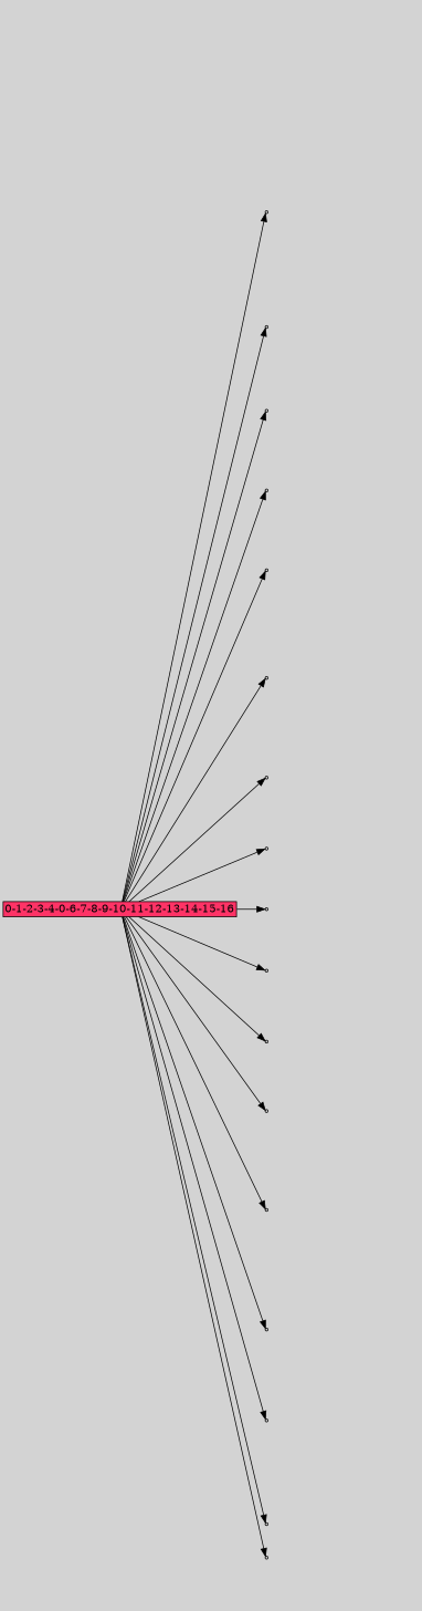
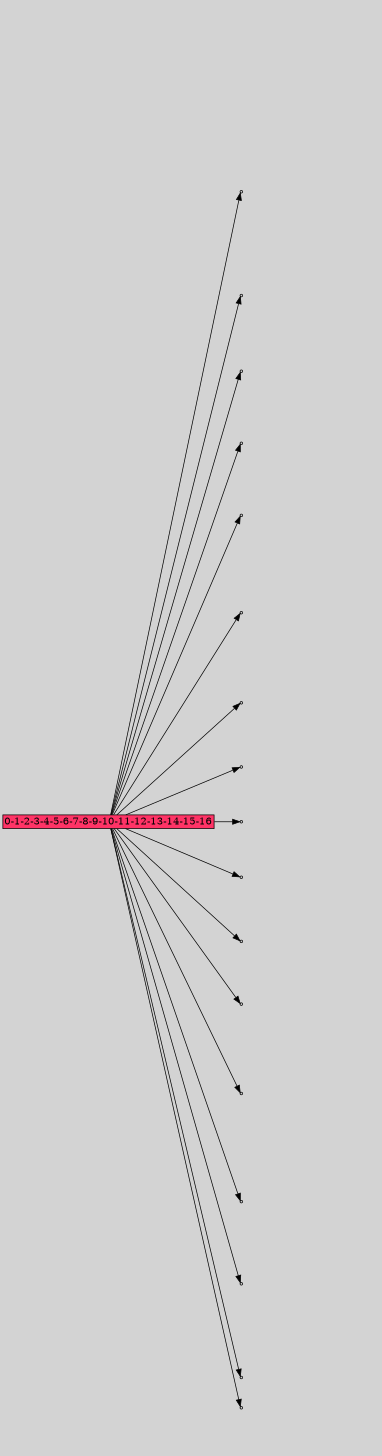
  digraph {
    bgcolor=lightgray
    rankdir=LR
    node [shape=box style=filled]
-   n1 [fillcolor="#ff3366" height=0 label="0-1-2-3-4-0-6-7-8-9-10-11-12-13-14-15-16" margin=0.03 width=0]
+   n1 [fillcolor="#ff3366" height=0 label="0-1-2-3-4-5-6-7-8-9-10-11-12-13-14-15-16" margin=0.03 width=0]
    n2 [fillcolor="#cccccc" label=1 shape=point]
    n3 [fillcolor="#cccccc" label=1 shape=point]
    n4 [fillcolor="#cccccc" label=1 shape=point]
    n5 [fillcolor="#cccccc" label=1 shape=point]
    n6 [fillcolor="#cccccc" label=1 shape=point]
    n7 [fillcolor="#cccccc" label=1 shape=point]
    n8 [fillcolor="#cccccc" label=1 shape=point]
    n9 [fillcolor="#cccccc" label=1 shape=point]
    n10 [fillcolor="#cccccc" label=1 shape=point]
    n11 [fillcolor="#cccccc" label=1 shape=point]
    n12 [fillcolor="#cccccc" label=1 shape=point]
    n13 [fillcolor="#cccccc" label=1 shape=point]
    n14 [fillcolor="#cccccc" label=1 shape=point]
    n15 [fillcolor="#cccccc" label=1 shape=point]
    n16 [fillcolor="#cccccc" label=1 shape=point]
    n17 [fillcolor="#cccccc" label=1 shape=point]
    n18 [fillcolor="#cccccc" label=1 shape=point]
    n19 [label="5|5&1|187#0|120&#92;n0|7&1|125#0|13&#92;n8|1&0|47#0|257&#92;n8|0&0|169#0|350&#92;n1|2&0|104#1|352&#92;n5|6&1|156#1|163&#92;n9|5&0|50#0|156&#92;n2|7&0|358#0|309&#92;n15|7&0|343#1|18&#92;n14|5&0|351#1|130&#92;n2|4&1|222#0|357&#92;n13|5&0|68#0|63&#92;n10|4&1|195#1|22&#92;n19|3&1|280#1|329&#92;n13|5&0|164#0|285&#92;n13|3&0|325#0|59&#92;n18|1&0|139#0|64&#92;n2|0&1|170#0|1&#92;n" style=invis]
    n20 [label="4|5&1|340#1|254&#92;n6|0&1|251#0|313&#92;n12|0&0|160#0|325&#92;n" style=invis]
    n21 [label="19|5&1|34#1|272&#92;n0|7&0|269#1|331&#92;n4|2&1|262#1|136&#92;n0|2&0|199#0|330&#92;n15|1&0|98#0|160&#92;n1|0&0|321#1|148&#92;n14|7&1|221#0|120&#92;n6|0&0|23#0|26&#92;n" style=invis]
    n22 [label="8|5&1|134#0|86&#92;n2|0&1|233#0|173&#92;n" style=invis]
    n23 [label="18|1&1|278#0|291&#92;n17|7&0|81#0|368&#92;n17|0&0|279#1|247&#92;n" style=invis]
    n24 [label="12|0&1|65#1|296&#92;n8|7&0|184#0|234&#92;n13|0&1|249#0|167&#92;n0|5&0|48#1|203&#92;n13|1&0|117#0|293&#92;n8|2&0|321#0|285&#92;n15|0&1|308#0|322&#92;n4|7&0|240#1|265&#92;n2|6&0|346#0|319&#92;n19|3&0|214#1|90&#92;n13|1&1|161#0|19&#92;n12|3&0|178#0|353&#92;n12|0&1|137#0|315&#92;n" style=invis]
    n25 [label="13|1&1|144#1|235&#92;n16|3&1|136#0|176&#92;n13|6&0|241#0|323&#92;n15|6&0|86#0|341&#92;n7|0&0|198#1|231&#92;n" style=invis]
    n26 [label="12|7&1|99#1|90&#92;n3|1&0|103#1|57&#92;n7|0&0|25#0|80&#92;n2|0&1|163#0|136&#92;n9|0&0|296#0|50&#92;n" style=invis]
    n27 [label="15|1&1|70#1|289&#92;n11|6&1|308#0|33&#92;n7|3&0|78#1|307&#92;n7|5&1|187#0|100&#92;n2|7&0|149#0|315&#92;n0|3&1|148#0|111&#92;n12|4&1|149#0|259&#92;n10|7&0|36#1|284&#92;n17|0&0|151#0|195&#92;n" style=invis]
    n28 [label="17|4&1|213#1|26&#92;n7|4&0|276#1|210&#92;n4|6&1|214#0|156&#92;n11|6&0|86#1|353&#92;n12|0&0|62#0|110&#92;n" style=invis]
    n29 [label="0|1&1|145#1|104&#92;n12|2&0|257#1|32&#92;n2|2&1|178#0|90&#92;n4|0&1|16#0|90&#92;n9|0&0|88#0|290&#92;n" style=invis]
    n30 [label="10|4&1|192#1|128&#92;n2|0&1|204#1|21&#92;n1|0&0|224#0|92&#92;n" style=invis]
    n31 [label="10|6&1|338#1|14&#92;n8|5&0|14#0|76&#92;n2|1&1|21#1|123&#92;n14|4&1|240#0|129&#92;n4|3&1|260#1|326&#92;n3|7&1|147#0|84&#92;n14|1&1|161#0|285&#92;n1|6&0|345#1|0&#92;n1|6&0|163#0|366&#92;n14|6&0|222#0|247&#92;n12|6&1|366#0|326&#92;n4|4&0|30#1|137&#92;n1|1&1|126#0|20&#92;n15|7&0|369#0|298&#92;n1|0&0|287#1|289&#92;n" style=invis]
    n32 [label="5|4&1|220#1|34&#92;n12|1&1|99#1|336&#92;n9|0&0|49#1|294&#92;n5|3&0|260#0|58&#92;n2|0&0|168#0|91&#92;n" style=invis]
    n33 [label="12|0&1|257#1|88&#92;n" style=invis]
    n34 [label="4|0&1|60#1|234&#92;n" style=invis]
    n35 [label="5|5&1|89#0|332&#92;n11|0&1|370#0|237&#92;n8|0&0|152#1|340&#92;n" style=invis]
    n1 -> n2
    n1 -> n3
    n1 -> n4
    n1 -> n5
    n1 -> n6
    n1 -> n7
    n1 -> n8
    n1 -> n9
    n1 -> n10
    n1 -> n11
    n1 -> n12
    n1 -> n13
    n1 -> n14
    n1 -> n15
    n1 -> n16
    n1 -> n17
    n1 -> n18
    n2 -> n19 [style=invis]
    n3 -> n20 [style=invis]
    n4 -> n21 [style=invis]
    n5 -> n22 [style=invis]
    n6 -> n23 [style=invis]
    n7 -> n24 [style=invis]
    n8 -> n25 [style=invis]
    n9 -> n26 [style=invis]
    n10 -> n27 [style=invis]
    n11 -> n28 [style=invis]
    n12 -> n29 [style=invis]
    n13 -> n30 [style=invis]
    n14 -> n31 [style=invis]
    n15 -> n32 [style=invis]
    n16 -> n33 [style=invis]
    n17 -> n34 [style=invis]
    n18 -> n35 [style=invis]
  }
